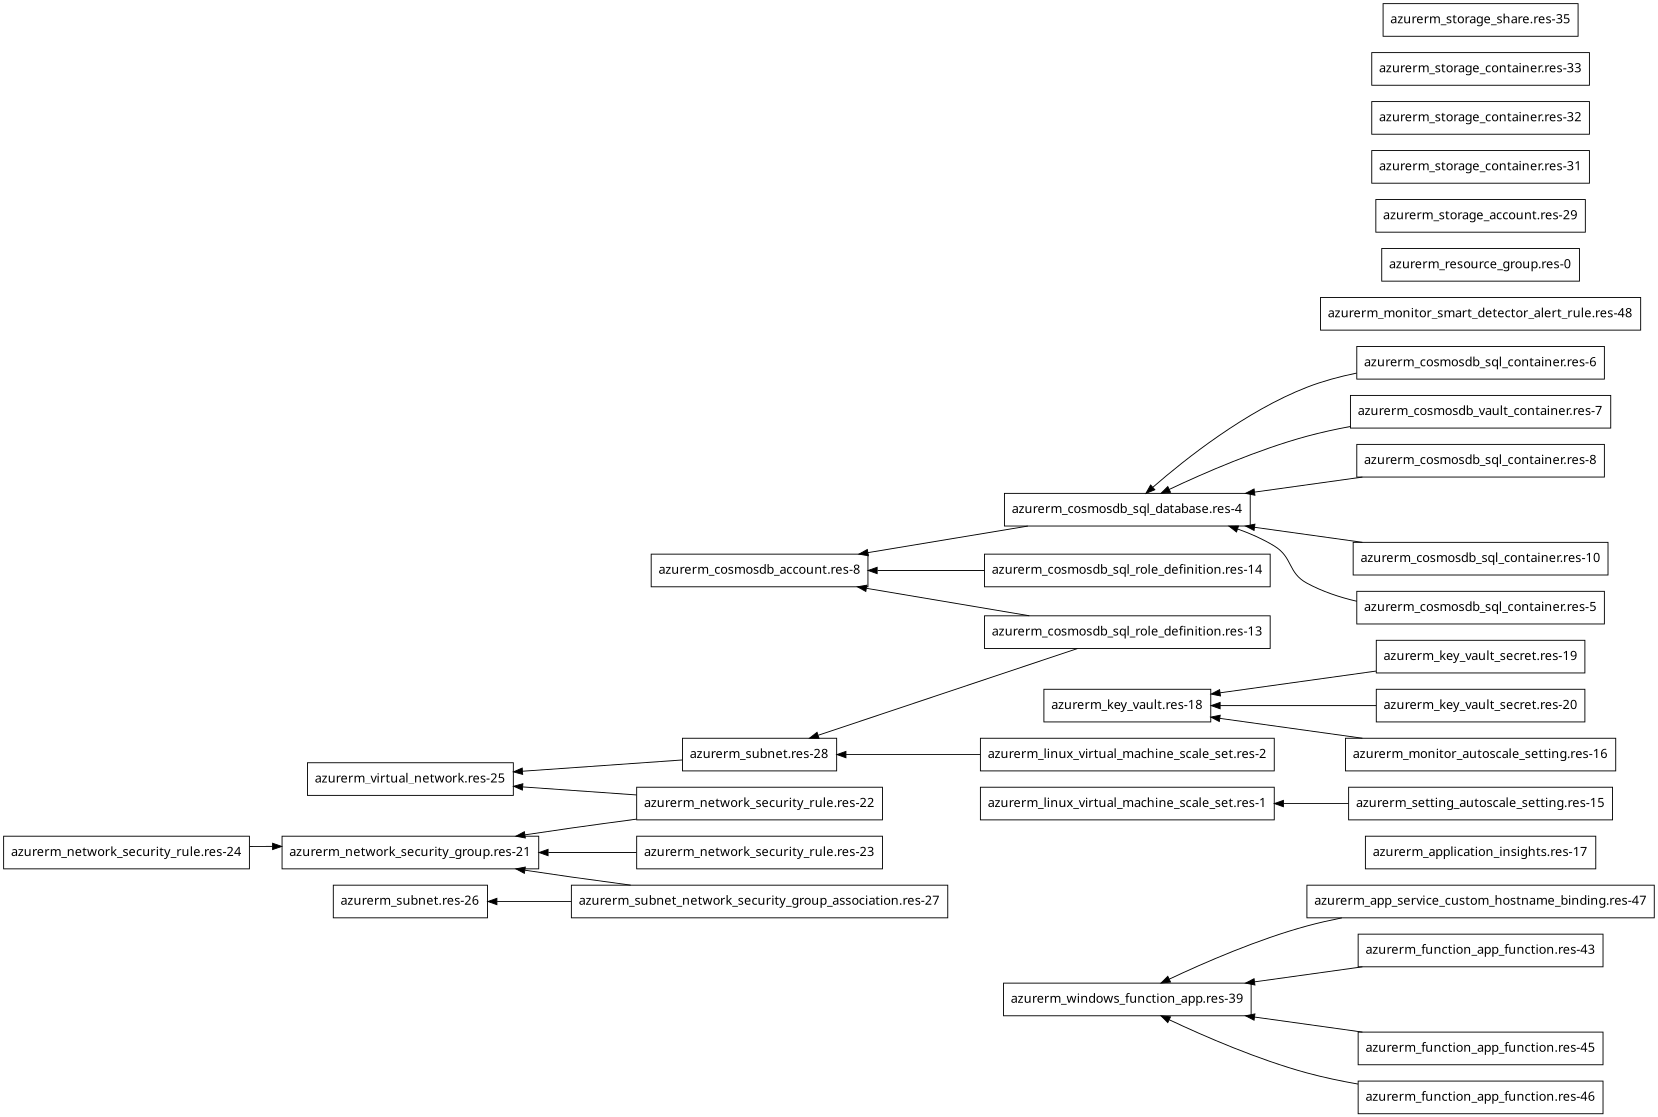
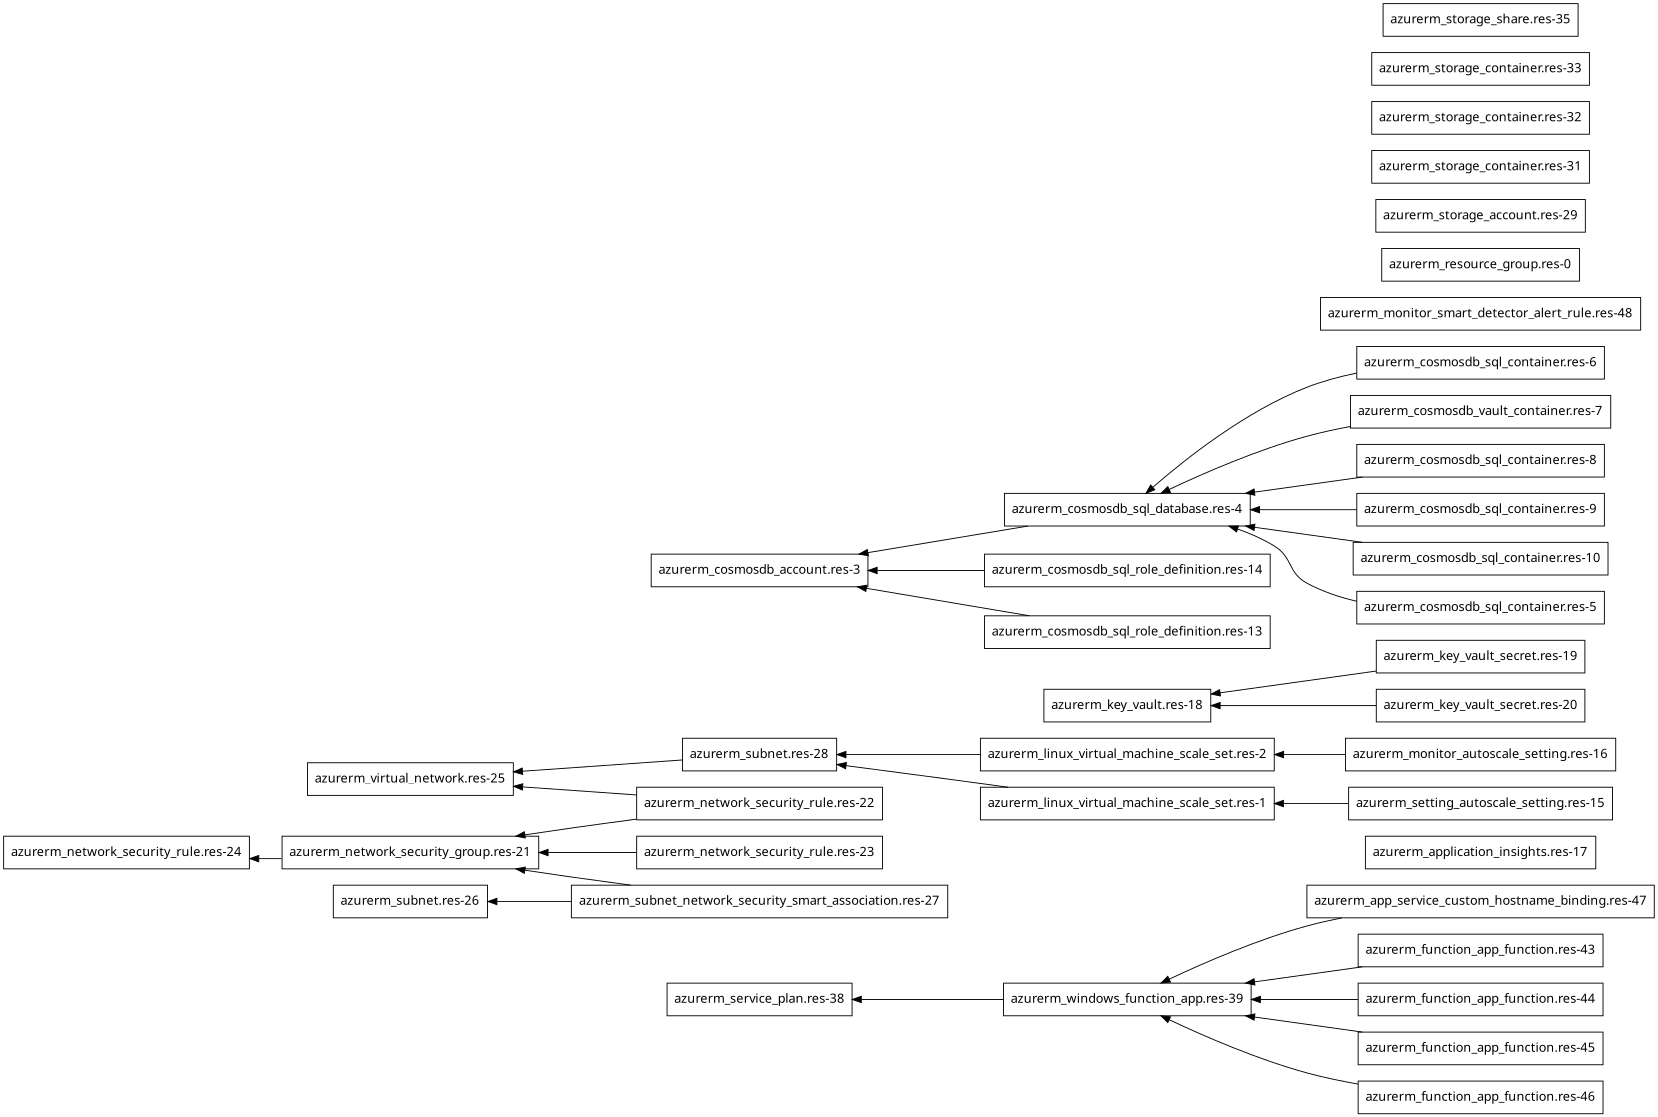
  digraph {
    rankdir=RL
    node [fontname="sans-serif" shape=rect]
    n1 [label="azurerm_app_service_custom_hostname_binding.res-47"]
    n2 [label="azurerm_windows_function_app.res-39"]
+   n3 [label="azurerm_service_plan.res-38"]
    n4 [label="azurerm_application_insights.res-17"]
-   n5 [label="azurerm_cosmosdb_account.res-8"]
+   n5 [label="azurerm_cosmosdb_account.res-3"]
    n6 [label="azurerm_cosmosdb_sql_container.res-10"]
    n7 [label="azurerm_cosmosdb_sql_database.res-4"]
    n8 [label="azurerm_cosmosdb_sql_container.res-5"]
    n9 [label="azurerm_cosmosdb_sql_container.res-6"]
    n10 [label="azurerm_cosmosdb_vault_container.res-7"]
    n11 [label="azurerm_cosmosdb_sql_container.res-8"]
+   n12 [label="azurerm_cosmosdb_sql_container.res-9"]
    n13 [label="azurerm_cosmosdb_sql_role_definition.res-13"]
    n14 [label="azurerm_cosmosdb_sql_role_definition.res-14"]
    n15 [label="azurerm_function_app_function.res-43"]
+   n16 [label="azurerm_function_app_function.res-44"]
    n17 [label="azurerm_function_app_function.res-45"]
    n18 [label="azurerm_function_app_function.res-46"]
    n19 [label="azurerm_key_vault.res-18"]
    n20 [label="azurerm_key_vault_secret.res-19"]
    n21 [label="azurerm_key_vault_secret.res-20"]
    n22 [label="azurerm_linux_virtual_machine_scale_set.res-1"]
    n23 [label="azurerm_subnet.res-28"]
    n24 [label="azurerm_virtual_network.res-25"]
    n25 [label="azurerm_linux_virtual_machine_scale_set.res-2"]
    n26 [label="azurerm_setting_autoscale_setting.res-15"]
    n27 [label="azurerm_monitor_autoscale_setting.res-16"]
    n28 [label="azurerm_monitor_smart_detector_alert_rule.res-48"]
    n29 [label="azurerm_network_security_group.res-21"]
    n30 [label="azurerm_network_security_rule.res-22"]
    n31 [label="azurerm_network_security_rule.res-23"]
    n32 [label="azurerm_network_security_rule.res-24"]
    n33 [label="azurerm_resource_group.res-0"]
    n34 [label="azurerm_storage_account.res-29"]
    n35 [label="azurerm_storage_container.res-31"]
    n36 [label="azurerm_storage_container.res-32"]
    n37 [label="azurerm_storage_container.res-33"]
    n38 [label="azurerm_storage_share.res-35"]
    n39 [label="azurerm_subnet.res-26"]
-   n40 [label="azurerm_subnet_network_security_group_association.res-27"]
+   n40 [label="azurerm_subnet_network_security_smart_association.res-27"]
    n1 -> n2
+   n2 -> n3
    n6 -> n7
    n7 -> n5
    n8 -> n7
    n9 -> n7
    n10 -> n7
    n11 -> n7
+   n12 -> n7
    n13 -> n5
    n14 -> n5
    n15 -> n2
+   n16 -> n2
    n17 -> n2
    n18 -> n2
    n20 -> n19
    n21 -> n19
-   n13 -> n23
+   n22 -> n23
    n23 -> n24
    n25 -> n23
    n26 -> n22
-   n27 -> n19
+   n27 -> n25
    n30 -> n24
    n30 -> n29
    n31 -> n29
-   n32 -> n29
+   n29 -> n32
    n40 -> n29
    n40 -> n39
  }
